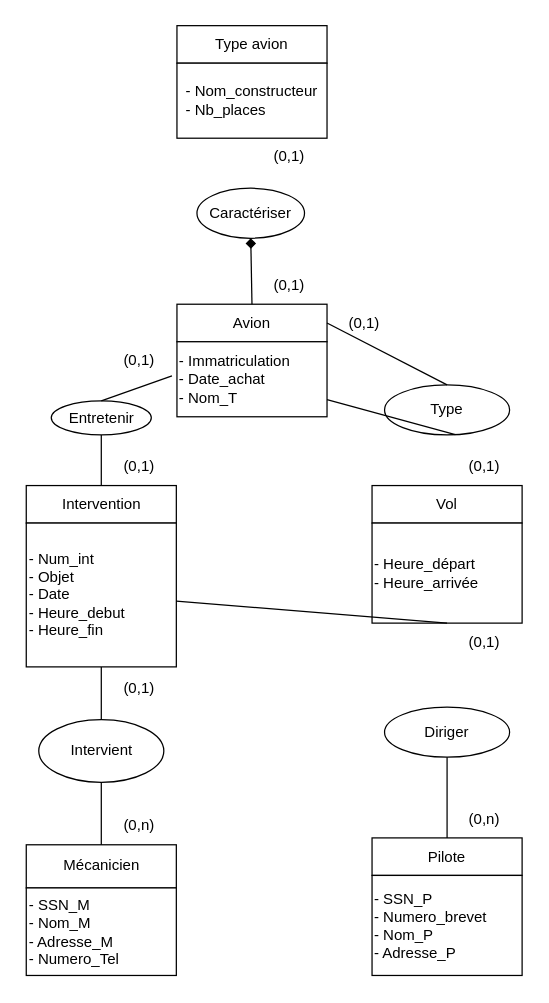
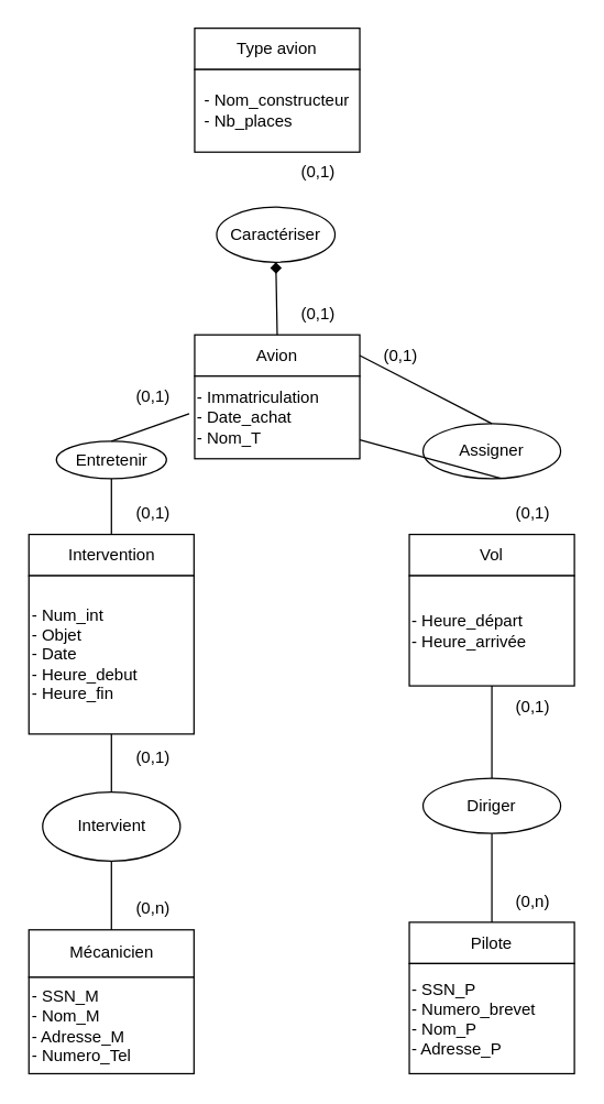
  <mxCell id="0" />
  <mxCell id="1" parent="0" />
  <mxCell id="2" value="Avion" style="rounded=0;whiteSpace=wrap;html=1;" parent="1" vertex="1"><mxGeometry x="141" y="242.75" width="120" height="30" as="geometry" /></mxCell>
  <mxCell id="3" value="&lt;div align=&quot;left&quot;&gt;- Immatriculation&lt;/div&gt;&lt;div align=&quot;left&quot;&gt;- Date_achat&lt;/div&gt;&lt;div align=&quot;left&quot;&gt;- Nom_T&lt;br&gt;&lt;/div&gt;" style="rounded=0;whiteSpace=wrap;html=1;align=left;" parent="1" vertex="1"><mxGeometry x="141" y="272.75" width="120" height="60" as="geometry" /></mxCell>
  <mxCell id="4" value="Intervention" style="rounded=0;whiteSpace=wrap;html=1;" parent="1" vertex="1"><mxGeometry x="20.5" y="387.75" width="120" height="30" as="geometry" /></mxCell>
  <mxCell id="5" value="&lt;div&gt;- Num_int&lt;/div&gt;&lt;div&gt;- Objet&lt;/div&gt;&lt;div&gt;- Date&lt;/div&gt;&lt;div&gt;- Heure_debut&lt;/div&gt;&lt;div&gt;- Heure_fin&lt;br&gt;&lt;/div&gt;" style="rounded=0;whiteSpace=wrap;html=1;align=left;" parent="1" vertex="1"><mxGeometry x="20.5" y="417.75" width="120" height="115" as="geometry" /></mxCell>
  <mxCell id="6" value="Type avion" style="rounded=0;whiteSpace=wrap;html=1;" parent="1" vertex="1"><mxGeometry x="141" y="20" width="120" height="30" as="geometry" /></mxCell>
  <mxCell id="7" value="&lt;div align=&quot;left&quot;&gt;- Nom_constructeur&lt;/div&gt;&lt;div align=&quot;left&quot;&gt;- Nb_places&lt;br&gt;&lt;/div&gt;" style="rounded=0;whiteSpace=wrap;html=1;" parent="1" vertex="1"><mxGeometry x="141" y="50" width="120" height="60" as="geometry" /></mxCell>
  <mxCell id="8" value="Mécanicien" style="rounded=0;whiteSpace=wrap;html=1;" parent="1" vertex="1"><mxGeometry x="20.5" y="675" width="120" height="34.5" as="geometry" /></mxCell>
  <mxCell id="9" value="&lt;div align=&quot;left&quot;&gt;- SSN_M&lt;/div&gt;&lt;div align=&quot;left&quot;&gt;- Nom_M&lt;/div&gt;&lt;div align=&quot;left&quot;&gt;- Adresse_M&lt;/div&gt;&lt;div align=&quot;left&quot;&gt;- Numero_Tel&lt;br&gt;&lt;/div&gt;" style="rounded=0;whiteSpace=wrap;html=1;align=left;" parent="1" vertex="1"><mxGeometry x="20.5" y="709.5" width="120" height="70" as="geometry" /></mxCell>
  <mxCell id="10" value="Pilote" style="rounded=0;whiteSpace=wrap;html=1;" parent="1" vertex="1"><mxGeometry x="297" y="669.5" width="120" height="30" as="geometry" /></mxCell>
  <mxCell id="11" value="&lt;div align=&quot;left&quot;&gt;- SSN_P&lt;/div&gt;&lt;div align=&quot;left&quot;&gt;- Numero_brevet&lt;/div&gt;&lt;div align=&quot;left&quot;&gt;- Nom_P&lt;/div&gt;&lt;div align=&quot;left&quot;&gt;- Adresse_P&lt;/div&gt;" style="rounded=0;whiteSpace=wrap;html=1;align=left;" parent="1" vertex="1"><mxGeometry x="297" y="699.5" width="120" height="80" as="geometry" /></mxCell>
  <mxCell id="12" value="Vol" style="rounded=0;whiteSpace=wrap;html=1;" parent="1" vertex="1"><mxGeometry x="297" y="387.75" width="120" height="30" as="geometry" /></mxCell>
  <mxCell id="13" value="&lt;div align=&quot;left&quot;&gt;- Heure_départ&lt;/div&gt;&lt;div align=&quot;left&quot;&gt;- Heure_arrivée&lt;br&gt;&lt;/div&gt;" style="rounded=0;whiteSpace=wrap;html=1;align=left;" parent="1" vertex="1"><mxGeometry x="297" y="417.75" width="120" height="80" as="geometry" /></mxCell>
  <mxCell id="14" value="Intervient" style="ellipse;whiteSpace=wrap;html=1;" parent="1" vertex="1"><mxGeometry x="30.5" y="575" width="100" height="50" as="geometry" /></mxCell>
  <mxCell id="15" value="Entretenir" style="ellipse;whiteSpace=wrap;html=1;" parent="1" vertex="1"><mxGeometry x="40.5" y="320" width="80" height="27.25" as="geometry" /></mxCell>
  <mxCell id="16" value="Caractériser" style="ellipse;whiteSpace=wrap;html=1;" parent="1" vertex="1"><mxGeometry x="157" y="150" width="86" height="40" as="geometry" /></mxCell>
- <mxCell id="17" value="Type" style="ellipse;whiteSpace=wrap;html=1;" parent="1" vertex="1"><mxGeometry x="307" y="307.25" width="100" height="40" as="geometry" /></mxCell>
+ <mxCell id="17" value="Assigner" style="ellipse;whiteSpace=wrap;html=1;" parent="1" vertex="1"><mxGeometry x="307" y="307.25" width="100" height="40" as="geometry" /></mxCell>
  <mxCell id="18" value="Diriger" style="ellipse;whiteSpace=wrap;html=1;" parent="1" vertex="1"><mxGeometry x="307" y="565" width="100" height="40" as="geometry" /></mxCell>
  <mxCell id="19" value="" style="endArrow=diamond;html=1;rounded=0;entryX=0.5;entryY=1;entryDx=0;entryDy=0;exitX=0.5;exitY=0;exitDx=0;exitDy=0;" parent="1" source="2" target="16" edge="1"><mxGeometry width="50" height="50" relative="1" as="geometry"><mxPoint x="227" y="410" as="sourcePoint" /><mxPoint x="277" y="360" as="targetPoint" /></mxGeometry></mxCell>
  <mxCell id="20" value="" style="endArrow=none;html=1;rounded=0;exitX=1;exitY=0.5;exitDx=0;exitDy=0;entryX=0.5;entryY=0;entryDx=0;entryDy=0;" parent="1" source="2" target="17" edge="1"><mxGeometry width="50" height="50" relative="1" as="geometry"><mxPoint x="227" y="560" as="sourcePoint" /><mxPoint x="277" y="510" as="targetPoint" /></mxGeometry></mxCell>
  <mxCell id="21" value="" style="endArrow=none;html=1;rounded=0;exitX=0.566;exitY=0.994;exitDx=0;exitDy=0;exitPerimeter=0;" parent="1" source="17" target="3" edge="1"><mxGeometry width="50" height="50" relative="1" as="geometry"><mxPoint x="227" y="560" as="sourcePoint" /><mxPoint x="277" y="510" as="targetPoint" /></mxGeometry></mxCell>
  <mxCell id="22" value="" style="endArrow=none;html=1;rounded=0;entryX=0.5;entryY=0;entryDx=0;entryDy=0;exitX=0.5;exitY=1;exitDx=0;exitDy=0;" parent="1" source="15" target="4" edge="1"><mxGeometry width="50" height="50" relative="1" as="geometry"><mxPoint x="300.5" y="525" as="sourcePoint" /><mxPoint x="440.5" y="505" as="targetPoint" /></mxGeometry></mxCell>
  <mxCell id="23" value="" style="endArrow=none;html=1;rounded=0;entryX=0.5;entryY=1;entryDx=0;entryDy=0;exitX=0.5;exitY=0;exitDx=0;exitDy=0;" parent="1" source="14" target="5" edge="1"><mxGeometry width="50" height="50" relative="1" as="geometry"><mxPoint x="290.5" y="545" as="sourcePoint" /><mxPoint x="440.5" y="505" as="targetPoint" /></mxGeometry></mxCell>
  <mxCell id="24" value="" style="endArrow=none;html=1;rounded=0;entryX=0.5;entryY=1;entryDx=0;entryDy=0;exitX=0.5;exitY=0;exitDx=0;exitDy=0;" parent="1" source="8" target="14" edge="1"><mxGeometry width="50" height="50" relative="1" as="geometry"><mxPoint x="260.5" y="615" as="sourcePoint" /><mxPoint x="270.5" y="505" as="targetPoint" /></mxGeometry></mxCell>
  <mxCell id="25" value="" style="endArrow=none;html=1;rounded=0;entryX=0.5;entryY=0;entryDx=0;entryDy=0;exitX=0.5;exitY=1;exitDx=0;exitDy=0;" parent="1" source="18" target="10" edge="1"><mxGeometry width="50" height="50" relative="1" as="geometry"><mxPoint x="107" y="555" as="sourcePoint" /><mxPoint x="157" y="505" as="targetPoint" /></mxGeometry></mxCell>
- <mxCell id="26" value="" style="endArrow=none;html=1;rounded=0;exitX=0.5;exitY=1;exitDx=0;exitDy=0;" parent="1" source="13" target="5" edge="1"><mxGeometry width="50" height="50" relative="1" as="geometry"><mxPoint x="297" y="565" as="sourcePoint" /><mxPoint x="187" y="615" as="targetPoint" /></mxGeometry></mxCell>
+ <mxCell id="26" value="" style="endArrow=none;html=1;rounded=0;exitX=0.5;exitY=1;exitDx=0;exitDy=0;" parent="1" source="13" target="18" edge="1"><mxGeometry width="50" height="50" relative="1" as="geometry"><mxPoint x="297" y="565" as="sourcePoint" /><mxPoint x="187" y="615" as="targetPoint" /></mxGeometry></mxCell>
  <mxCell id="27" value="" style="endArrow=none;html=1;rounded=0;exitX=0.5;exitY=0;exitDx=0;exitDy=0;" parent="1" source="15" edge="1"><mxGeometry width="50" height="50" relative="1" as="geometry"><mxPoint x="97" y="256.375" as="sourcePoint" /><mxPoint x="137" y="300" as="targetPoint" /></mxGeometry></mxCell>
  <mxCell id="28" value="(0,1)" style="text;html=1;strokeColor=none;fillColor=none;align=center;verticalAlign=middle;whiteSpace=wrap;rounded=0;" parent="1" vertex="1"><mxGeometry x="201" y="110" width="60" height="30" as="geometry" /></mxCell>
  <mxCell id="29" value="(0,1)" style="text;html=1;strokeColor=none;fillColor=none;align=center;verticalAlign=middle;whiteSpace=wrap;rounded=0;" parent="1" vertex="1"><mxGeometry x="201" y="212.75" width="60" height="30" as="geometry" /></mxCell>
  <mxCell id="30" value="(0,1)" style="text;html=1;strokeColor=none;fillColor=none;align=center;verticalAlign=middle;whiteSpace=wrap;rounded=0;" parent="1" vertex="1"><mxGeometry x="81" y="272.75" width="60" height="30" as="geometry" /></mxCell>
  <mxCell id="31" value="(0,1)" style="text;html=1;strokeColor=none;fillColor=none;align=center;verticalAlign=middle;whiteSpace=wrap;rounded=0;" parent="1" vertex="1"><mxGeometry x="261" y="242.75" width="60" height="30" as="geometry" /></mxCell>
  <mxCell id="32" value="(0,1)" style="text;html=1;strokeColor=none;fillColor=none;align=center;verticalAlign=middle;whiteSpace=wrap;rounded=0;" parent="1" vertex="1"><mxGeometry x="80.5" y="357.75" width="60" height="30" as="geometry" /></mxCell>
  <mxCell id="33" value="(0,1)" style="text;html=1;strokeColor=none;fillColor=none;align=center;verticalAlign=middle;whiteSpace=wrap;rounded=0;" parent="1" vertex="1"><mxGeometry x="80.5" y="535" width="60" height="30" as="geometry" /></mxCell>
  <mxCell id="34" value="(0,n)" style="text;html=1;strokeColor=none;fillColor=none;align=center;verticalAlign=middle;whiteSpace=wrap;rounded=0;" parent="1" vertex="1"><mxGeometry x="81" y="645" width="60" height="30" as="geometry" /></mxCell>
  <mxCell id="35" value="(0,n)" style="text;html=1;strokeColor=none;fillColor=none;align=center;verticalAlign=middle;whiteSpace=wrap;rounded=0;" parent="1" vertex="1"><mxGeometry x="357" y="639.5" width="60" height="30" as="geometry" /></mxCell>
  <mxCell id="36" value="(0,1)" style="text;html=1;strokeColor=none;fillColor=none;align=center;verticalAlign=middle;whiteSpace=wrap;rounded=0;" parent="1" vertex="1"><mxGeometry x="357" y="497.75" width="60" height="30" as="geometry" /></mxCell>
  <mxCell id="37" value="(0,1)" style="text;html=1;strokeColor=none;fillColor=none;align=center;verticalAlign=middle;whiteSpace=wrap;rounded=0;" parent="1" vertex="1"><mxGeometry x="357" y="357.75" width="60" height="30" as="geometry" /></mxCell>
